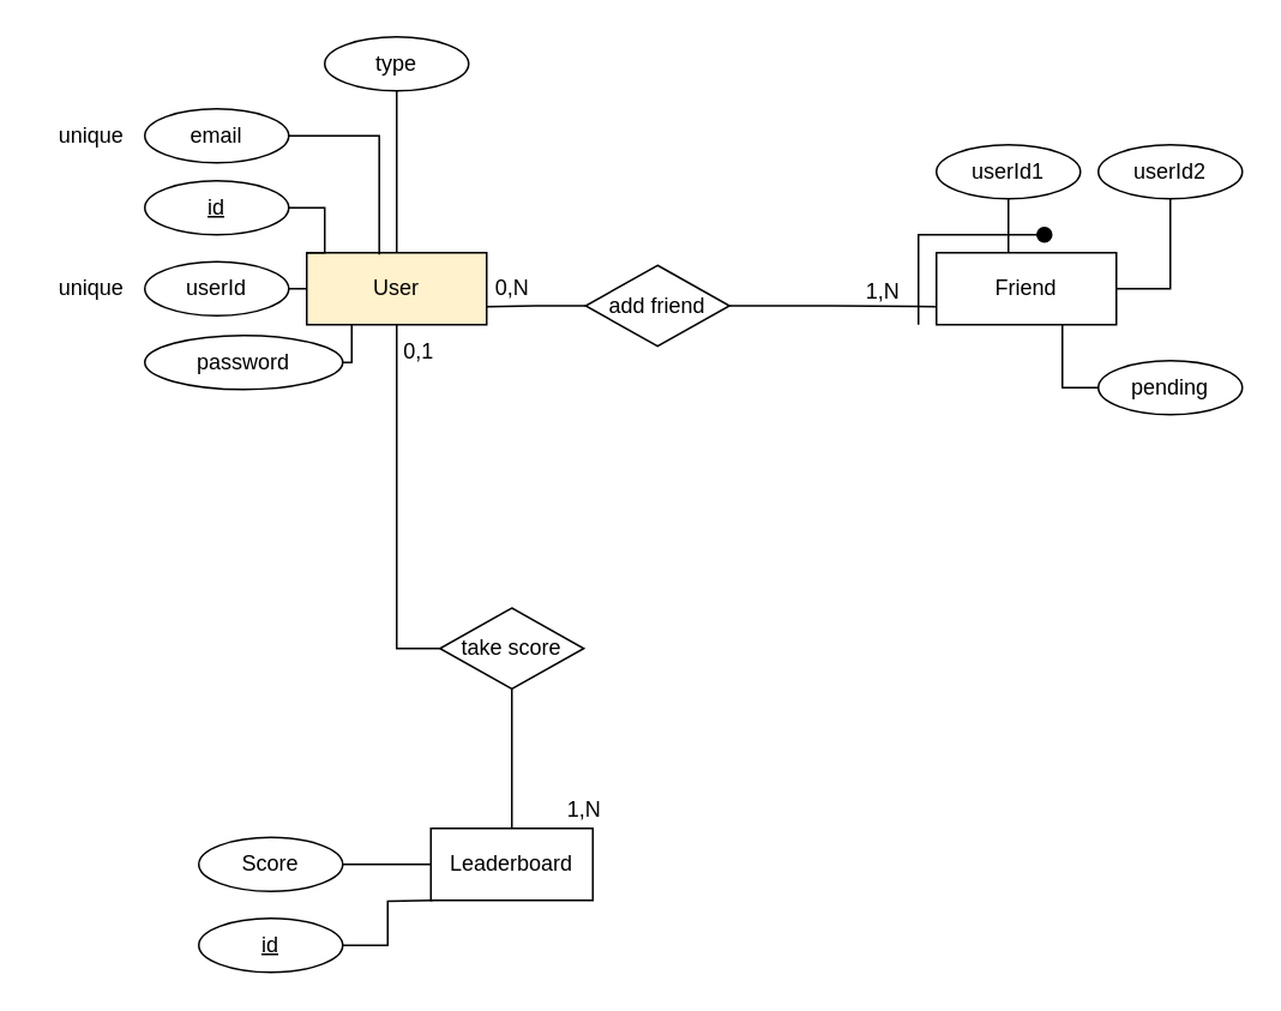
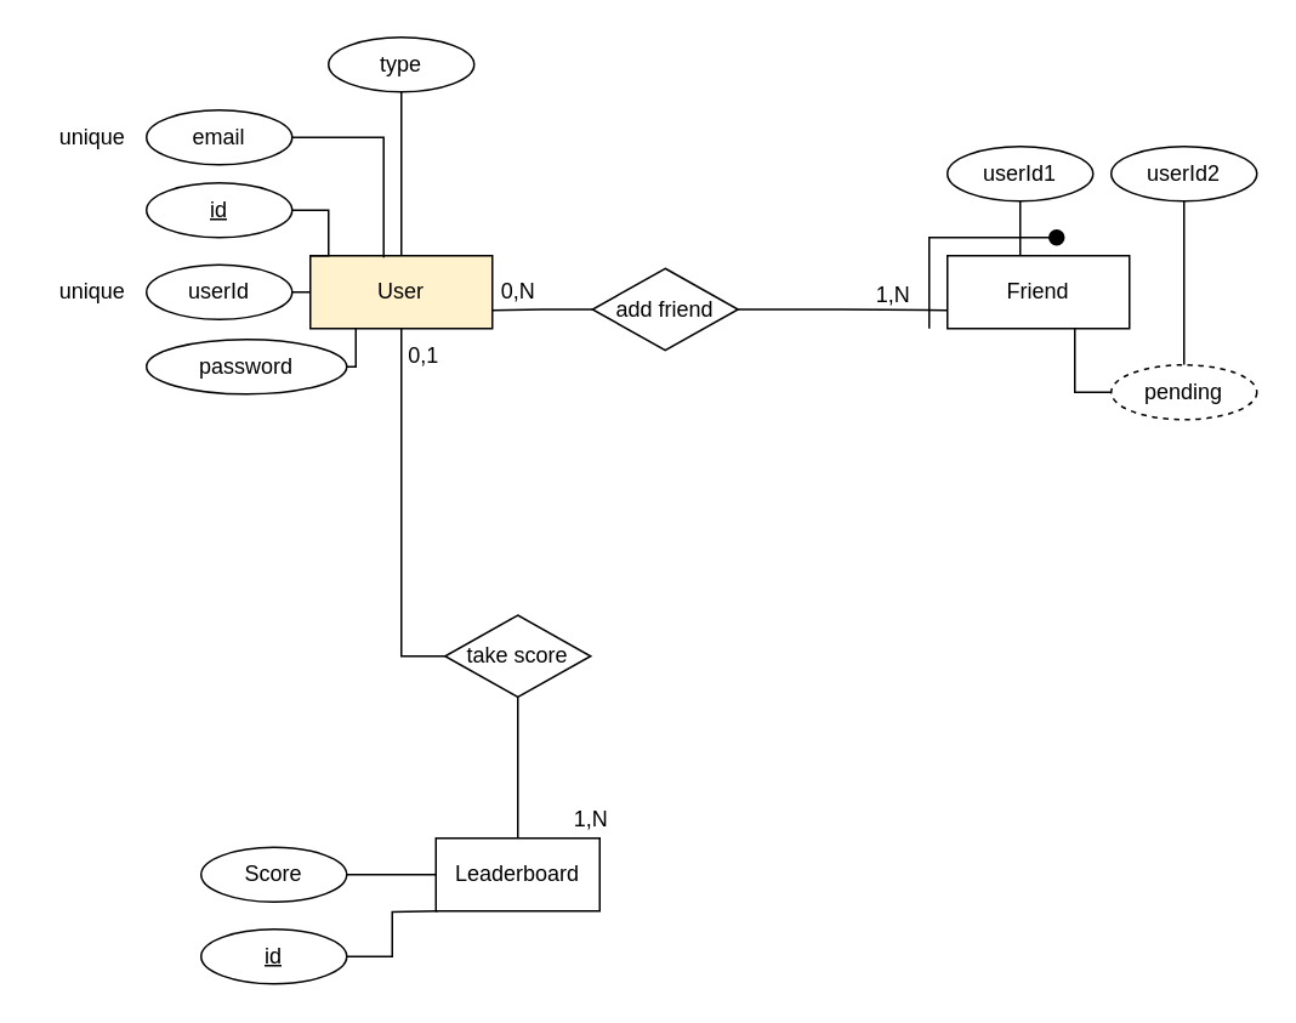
  <mxCell id="0" />
  <mxCell id="1" parent="0" />
  <mxCell id="2" style="edgeStyle=orthogonalEdgeStyle;rounded=0;orthogonalLoop=1;jettySize=auto;html=1;endArrow=none;endFill=0;entryX=0;entryY=0.5;entryDx=0;entryDy=0;" parent="1" source="3" target="16" edge="1"><mxGeometry relative="1" as="geometry"><mxPoint x="220" y="380" as="targetPoint" /></mxGeometry></mxCell>
  <mxCell id="3" value="User" style="whiteSpace=wrap;html=1;align=center;fillColor=#fff2cc;" parent="1" vertex="1"><mxGeometry x="170" y="140" width="100" height="40" as="geometry" /></mxCell>
  <mxCell id="4" style="edgeStyle=orthogonalEdgeStyle;rounded=0;orthogonalLoop=1;jettySize=auto;html=1;entryX=0;entryY=0.5;entryDx=0;entryDy=0;endArrow=none;endFill=0;exitX=1;exitY=0.5;exitDx=0;exitDy=0;" parent="1" source="7" target="3" edge="1"><mxGeometry relative="1" as="geometry"><mxPoint x="360" y="174" as="sourcePoint" /><mxPoint x="270" y="170" as="targetPoint" /></mxGeometry></mxCell>
  <mxCell id="5" style="edgeStyle=orthogonalEdgeStyle;rounded=0;orthogonalLoop=1;jettySize=auto;html=1;entryX=0;entryY=0;entryDx=0;entryDy=0;endArrow=none;endFill=0;" parent="1" source="6" target="3" edge="1"><mxGeometry relative="1" as="geometry"><Array as="points"><mxPoint x="180" y="115" /><mxPoint x="180" y="140" /></Array></mxGeometry></mxCell>
  <mxCell id="6" value="id" style="ellipse;whiteSpace=wrap;html=1;align=center;fontStyle=4;" parent="1" vertex="1"><mxGeometry x="80" y="100" width="80" height="30" as="geometry" /></mxCell>
  <mxCell id="7" value="userId" style="ellipse;whiteSpace=wrap;html=1;align=center;" parent="1" vertex="1"><mxGeometry x="80" y="145" width="80" height="30" as="geometry" /></mxCell>
  <mxCell id="8" value="password" style="ellipse;whiteSpace=wrap;html=1;align=center;" parent="1" vertex="1"><mxGeometry x="80" y="186" width="110" height="30" as="geometry" /></mxCell>
  <mxCell id="9" style="edgeStyle=orthogonalEdgeStyle;rounded=0;orthogonalLoop=1;jettySize=auto;html=1;endArrow=none;endFill=0;exitX=1;exitY=0.5;exitDx=0;exitDy=0;entryX=0.25;entryY=1;entryDx=0;entryDy=0;" parent="1" source="8" target="3" edge="1"><mxGeometry relative="1" as="geometry"><mxPoint x="370" y="180" as="sourcePoint" /><mxPoint x="190" y="180" as="targetPoint" /><Array as="points"><mxPoint x="195" y="201" /></Array></mxGeometry></mxCell>
  <mxCell id="10" value="0,N" style="text;html=1;align=center;verticalAlign=middle;resizable=0;points=[];autosize=1;strokeColor=none;fillColor=none;" parent="1" vertex="1"><mxGeometry x="264" y="145" width="40" height="30" as="geometry" /></mxCell>
  <mxCell id="11" value="unique" style="text;html=1;align=center;verticalAlign=middle;resizable=0;points=[];autosize=1;strokeColor=none;fillColor=none;" parent="1" vertex="1"><mxGeometry x="20" y="145" width="60" height="30" as="geometry" /></mxCell>
  <mxCell id="12" value="email" style="ellipse;whiteSpace=wrap;html=1;align=center;" parent="1" vertex="1"><mxGeometry x="80" y="60" width="80" height="30" as="geometry" /></mxCell>
  <mxCell id="13" value="unique" style="text;html=1;align=center;verticalAlign=middle;resizable=0;points=[];autosize=1;strokeColor=none;fillColor=none;" parent="1" vertex="1"><mxGeometry x="20" y="60" width="60" height="30" as="geometry" /></mxCell>
  <mxCell id="14" value="Score" style="ellipse;whiteSpace=wrap;html=1;align=center;" parent="1" vertex="1"><mxGeometry x="110" y="465" width="80" height="30" as="geometry" /></mxCell>
  <mxCell id="15" style="edgeStyle=orthogonalEdgeStyle;rounded=0;orthogonalLoop=1;jettySize=auto;html=1;entryX=0.403;entryY=0.024;entryDx=0;entryDy=0;entryPerimeter=0;endArrow=none;endFill=0;" parent="1" source="12" target="3" edge="1"><mxGeometry relative="1" as="geometry"><Array as="points" /></mxGeometry></mxCell>
  <mxCell id="16" value="take score" style="rhombus;whiteSpace=wrap;html=1;" parent="1" vertex="1"><mxGeometry x="244" y="337.5" width="80" height="45" as="geometry" /></mxCell>
  <mxCell id="17" style="edgeStyle=orthogonalEdgeStyle;rounded=0;orthogonalLoop=1;jettySize=auto;html=1;endArrow=none;endFill=0;" parent="1" source="18" target="14" edge="1"><mxGeometry relative="1" as="geometry" /></mxCell>
  <mxCell id="18" value="Leaderboard" style="whiteSpace=wrap;html=1;" parent="1" vertex="1"><mxGeometry x="239" y="460" width="90" height="40" as="geometry" /></mxCell>
  <mxCell id="19" style="edgeStyle=orthogonalEdgeStyle;rounded=0;orthogonalLoop=1;jettySize=auto;html=1;entryX=0.5;entryY=0;entryDx=0;entryDy=0;endArrow=none;endFill=0;" parent="1" source="16" target="18" edge="1"><mxGeometry relative="1" as="geometry" /></mxCell>
  <mxCell id="20" value="0,1" style="text;html=1;align=center;verticalAlign=middle;resizable=0;points=[];autosize=1;strokeColor=none;fillColor=none;" parent="1" vertex="1"><mxGeometry x="212" y="180" width="40" height="30" as="geometry" /></mxCell>
  <mxCell id="21" value="1&lt;span style=&quot;background-color: transparent; color: light-dark(rgb(0, 0, 0), rgb(255, 255, 255));&quot;&gt;,N&lt;/span&gt;" style="text;html=1;align=center;verticalAlign=middle;resizable=0;points=[];autosize=1;strokeColor=none;fillColor=none;" parent="1" vertex="1"><mxGeometry x="304" y="435" width="40" height="30" as="geometry" /></mxCell>
  <mxCell id="22" value="Friend" style="whiteSpace=wrap;html=1;align=center;" parent="1" vertex="1"><mxGeometry x="520" y="140" width="100" height="40" as="geometry" /></mxCell>
  <mxCell id="23" style="edgeStyle=orthogonalEdgeStyle;rounded=0;orthogonalLoop=1;jettySize=auto;html=1;entryX=1;entryY=0.75;entryDx=0;entryDy=0;endArrow=none;startFill=0;" parent="1" source="25" target="3" edge="1"><mxGeometry relative="1" as="geometry" /></mxCell>
  <mxCell id="24" style="edgeStyle=orthogonalEdgeStyle;rounded=0;orthogonalLoop=1;jettySize=auto;html=1;entryX=0;entryY=0.75;entryDx=0;entryDy=0;endArrow=none;startFill=0;" parent="1" source="25" target="22" edge="1"><mxGeometry relative="1" as="geometry" /></mxCell>
  <mxCell id="25" value="add friend" style="rhombus;whiteSpace=wrap;html=1;" parent="1" vertex="1"><mxGeometry x="325" y="147" width="80" height="45" as="geometry" /></mxCell>
  <mxCell id="26" value="1,N" style="text;html=1;align=center;verticalAlign=middle;resizable=0;points=[];autosize=1;strokeColor=none;fillColor=none;" parent="1" vertex="1"><mxGeometry x="470" y="147" width="40" height="30" as="geometry" /></mxCell>
  <mxCell id="27" value="userId1" style="ellipse;whiteSpace=wrap;html=1;align=center;" parent="1" vertex="1"><mxGeometry x="520" y="80" width="80" height="30" as="geometry" /></mxCell>
  <mxCell id="28" style="edgeStyle=orthogonalEdgeStyle;rounded=0;orthogonalLoop=1;jettySize=auto;html=1;endArrow=none;startFill=0;" parent="1" source="27" edge="1"><mxGeometry relative="1" as="geometry"><mxPoint x="560" y="140" as="targetPoint" /></mxGeometry></mxCell>
  <mxCell id="29" value="" style="edgeStyle=segmentEdgeStyle;endArrow=oval;html=1;curved=0;rounded=0;endSize=8;startSize=8;sourcePerimeterSpacing=0;targetPerimeterSpacing=0;endFill=1;" parent="1" edge="1"><mxGeometry width="100" relative="1" as="geometry"><mxPoint x="510" y="180" as="sourcePoint" /><mxPoint x="580" y="130" as="targetPoint" /><Array as="points"><mxPoint x="510" y="130" /></Array></mxGeometry></mxCell>
- <mxCell id="30" style="edgeStyle=orthogonalEdgeStyle;rounded=0;orthogonalLoop=1;jettySize=auto;html=1;entryX=1;entryY=0.5;entryDx=0;entryDy=0;endArrow=none;startFill=0;" parent="1" source="31" target="22" edge="1"><mxGeometry relative="1" as="geometry" /></mxCell>
+ <mxCell id="30" style="edgeStyle=orthogonalEdgeStyle;rounded=0;orthogonalLoop=1;jettySize=auto;html=1;endArrow=none;startFill=0;" parent="1" source="31" target="32" edge="1"><mxGeometry relative="1" as="geometry" /></mxCell>
  <mxCell id="31" value="userId2" style="ellipse;whiteSpace=wrap;html=1;align=center;" parent="1" vertex="1"><mxGeometry x="610" y="80" width="80" height="30" as="geometry" /></mxCell>
- <mxCell id="32" value="pending" style="ellipse;whiteSpace=wrap;html=1;align=center;" parent="1" vertex="1"><mxGeometry x="610" y="200" width="80" height="30" as="geometry" /></mxCell>
+ <mxCell id="32" value="pending" style="ellipse;whiteSpace=wrap;html=1;align=center;dashed=1;" parent="1" vertex="1"><mxGeometry x="610" y="200" width="80" height="30" as="geometry" /></mxCell>
  <mxCell id="33" style="edgeStyle=orthogonalEdgeStyle;rounded=0;orthogonalLoop=1;jettySize=auto;html=1;endArrow=none;startFill=0;exitX=0;exitY=0.5;exitDx=0;exitDy=0;" parent="1" source="32" edge="1"><mxGeometry relative="1" as="geometry"><mxPoint x="660" y="120" as="sourcePoint" /><mxPoint x="590" y="180" as="targetPoint" /></mxGeometry></mxCell>
  <mxCell id="34" value="&lt;u&gt;id&lt;/u&gt;" style="ellipse;whiteSpace=wrap;html=1;align=center;" parent="1" vertex="1"><mxGeometry x="110" y="510" width="80" height="30" as="geometry" /></mxCell>
  <mxCell id="35" style="edgeStyle=orthogonalEdgeStyle;rounded=0;orthogonalLoop=1;jettySize=auto;html=1;endArrow=none;endFill=0;entryX=1;entryY=0.5;entryDx=0;entryDy=0;" parent="1" target="34" edge="1"><mxGeometry relative="1" as="geometry"><mxPoint x="240" y="500" as="sourcePoint" /><mxPoint x="200" y="490" as="targetPoint" /></mxGeometry></mxCell>
  <mxCell id="36" value="type" style="ellipse;whiteSpace=wrap;html=1;align=center;" parent="1" vertex="1"><mxGeometry x="180" y="20" width="80" height="30" as="geometry" /></mxCell>
  <mxCell id="37" style="edgeStyle=orthogonalEdgeStyle;rounded=0;orthogonalLoop=1;jettySize=auto;html=1;endArrow=none;endFill=0;exitX=0.5;exitY=1;exitDx=0;exitDy=0;entryX=0.5;entryY=0;entryDx=0;entryDy=0;" parent="1" source="36" target="3" edge="1"><mxGeometry relative="1" as="geometry"><Array as="points" /><mxPoint x="170" y="85" as="sourcePoint" /><mxPoint x="240" y="130" as="targetPoint" /></mxGeometry></mxCell>
